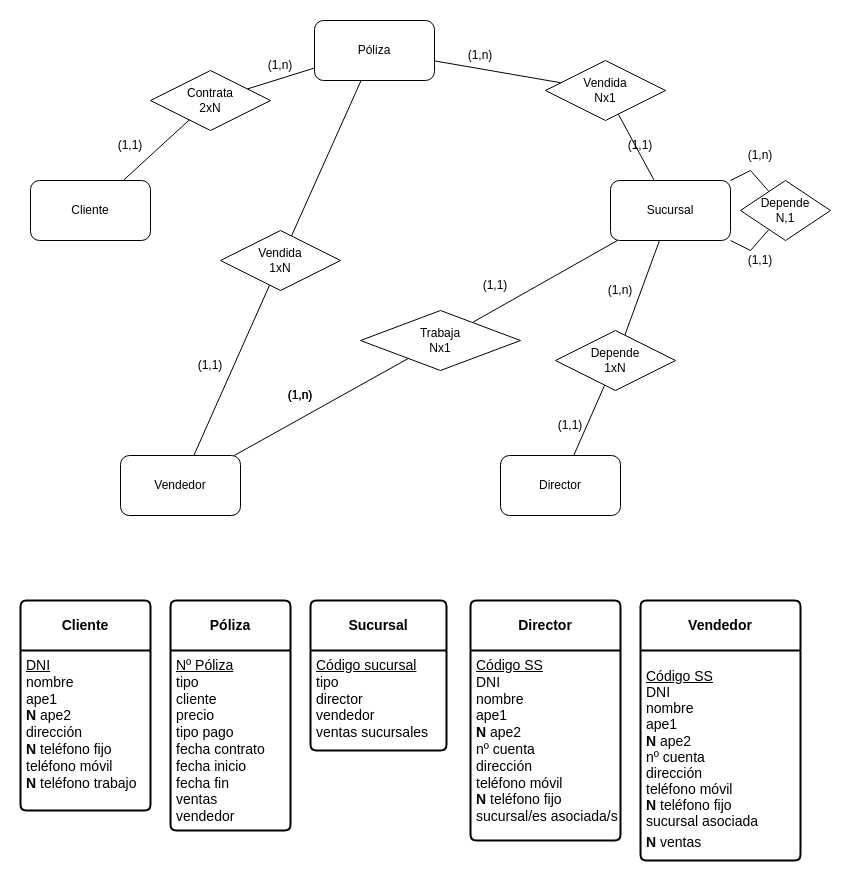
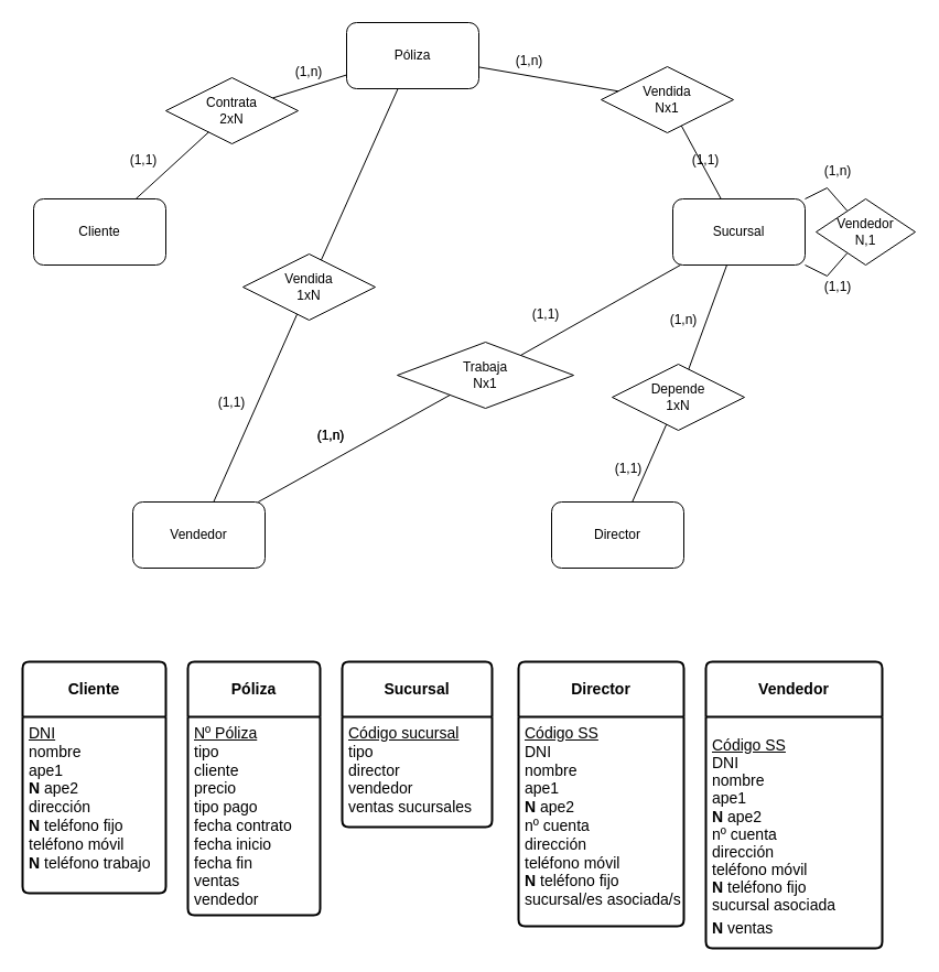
  <mxCell id="0" />
  <mxCell id="1" parent="0" />
  <mxCell id="2" value="" style="endArrow=none;html=1;rounded=0;" parent="1" source="12" target="8" edge="1"><mxGeometry relative="1" as="geometry"><mxPoint x="420" y="349" as="sourcePoint" /><mxPoint x="571" y="260" as="targetPoint" /></mxGeometry></mxCell>
  <mxCell id="3" value="" style="endArrow=none;html=1;rounded=0;entryX=0.467;entryY=0.5;entryDx=0;entryDy=0;entryPerimeter=0;" parent="1" source="9" target="4" edge="1"><mxGeometry relative="1" as="geometry"><mxPoint x="204" y="101" as="sourcePoint" /><mxPoint x="270" y="40" as="targetPoint" /></mxGeometry></mxCell>
  <mxCell id="4" value="Póliza" style="rounded=1;whiteSpace=wrap;html=1;" parent="1" vertex="1"><mxGeometry x="314" y="20" width="120" height="60" as="geometry" /></mxCell>
  <mxCell id="5" value="Cliente" style="rounded=1;whiteSpace=wrap;html=1;" parent="1" vertex="1"><mxGeometry x="30" y="180" width="120" height="60" as="geometry" /></mxCell>
  <mxCell id="6" value="Director" style="rounded=1;whiteSpace=wrap;html=1;" parent="1" vertex="1"><mxGeometry x="500" y="455" width="120" height="60" as="geometry" /></mxCell>
  <mxCell id="7" value="Vendedor" style="rounded=1;whiteSpace=wrap;html=1;" parent="1" vertex="1"><mxGeometry x="120" y="455" width="120" height="60" as="geometry" /></mxCell>
  <mxCell id="8" value="Sucursal" style="rounded=1;whiteSpace=wrap;html=1;" parent="1" vertex="1"><mxGeometry x="610" y="180" width="120" height="60" as="geometry" /></mxCell>
  <mxCell id="9" value="Contrata&lt;br&gt;2xN" style="shape=rhombus;perimeter=rhombusPerimeter;whiteSpace=wrap;html=1;align=center;" parent="1" vertex="1"><mxGeometry x="150" y="70" width="120" height="60" as="geometry" /></mxCell>
  <mxCell id="10" value="" style="endArrow=none;html=1;rounded=0;" parent="1" source="5" target="9" edge="1"><mxGeometry relative="1" as="geometry"><mxPoint x="280" y="330" as="sourcePoint" /><mxPoint x="440" y="330" as="targetPoint" /></mxGeometry></mxCell>
  <mxCell id="11" value="" style="endArrow=none;html=1;rounded=0;" parent="1" source="6" target="12" edge="1"><mxGeometry relative="1" as="geometry"><mxPoint x="280" y="330" as="sourcePoint" /><mxPoint x="360" y="390" as="targetPoint" /></mxGeometry></mxCell>
  <mxCell id="12" value="Depende&lt;br&gt;1xN" style="shape=rhombus;perimeter=rhombusPerimeter;whiteSpace=wrap;html=1;align=center;" parent="1" vertex="1"><mxGeometry x="555" y="330" width="120" height="60" as="geometry" /></mxCell>
  <mxCell id="13" value="Trabaja&lt;br&gt;Nx1" style="shape=rhombus;perimeter=rhombusPerimeter;whiteSpace=wrap;html=1;align=center;" parent="1" vertex="1"><mxGeometry x="360" y="310" width="160" height="60" as="geometry" /></mxCell>
  <mxCell id="14" value="" style="endArrow=none;html=1;rounded=0;" parent="1" source="7" target="13" edge="1"><mxGeometry relative="1" as="geometry"><mxPoint x="280" y="330" as="sourcePoint" /><mxPoint x="440" y="330" as="targetPoint" /></mxGeometry></mxCell>
  <mxCell id="15" value="" style="endArrow=none;html=1;rounded=0;" parent="1" source="8" target="13" edge="1"><mxGeometry relative="1" as="geometry"><mxPoint x="588" y="465" as="sourcePoint" /><mxPoint x="636" y="383" as="targetPoint" /></mxGeometry></mxCell>
  <mxCell id="16" value="Vendida&lt;br&gt;Nx1" style="shape=rhombus;perimeter=rhombusPerimeter;whiteSpace=wrap;html=1;align=center;" parent="1" vertex="1"><mxGeometry x="545" y="60" width="120" height="60" as="geometry" /></mxCell>
  <mxCell id="17" value="" style="endArrow=none;html=1;rounded=0;" parent="1" source="4" target="16" edge="1"><mxGeometry relative="1" as="geometry"><mxPoint x="280" y="330" as="sourcePoint" /><mxPoint x="440" y="330" as="targetPoint" /></mxGeometry></mxCell>
  <mxCell id="18" value="" style="endArrow=none;html=1;rounded=0;" parent="1" source="16" target="8" edge="1"><mxGeometry relative="1" as="geometry"><mxPoint x="280" y="330" as="sourcePoint" /><mxPoint x="440" y="330" as="targetPoint" /></mxGeometry></mxCell>
  <mxCell id="19" value="Vendida&lt;br&gt;1xN" style="shape=rhombus;perimeter=rhombusPerimeter;whiteSpace=wrap;html=1;align=center;" parent="1" vertex="1"><mxGeometry x="220" y="230" width="120" height="60" as="geometry" /></mxCell>
  <mxCell id="20" value="" style="endArrow=none;html=1;rounded=0;" parent="1" source="7" target="19" edge="1"><mxGeometry relative="1" as="geometry"><mxPoint x="280" y="330" as="sourcePoint" /><mxPoint x="440" y="330" as="targetPoint" /></mxGeometry></mxCell>
  <mxCell id="21" value="" style="endArrow=none;html=1;rounded=0;" parent="1" source="19" target="4" edge="1"><mxGeometry relative="1" as="geometry"><mxPoint x="280" y="330" as="sourcePoint" /><mxPoint x="440" y="330" as="targetPoint" /></mxGeometry></mxCell>
  <mxCell id="22" value="&lt;b&gt;Cliente&lt;/b&gt;" style="swimlane;childLayout=stackLayout;horizontal=1;startSize=50;horizontalStack=0;rounded=1;fontSize=14;fontStyle=0;strokeWidth=2;resizeParent=0;resizeLast=1;shadow=0;dashed=0;align=center;arcSize=4;whiteSpace=wrap;html=1;" parent="1" vertex="1"><mxGeometry x="20" y="600" width="130" height="210" as="geometry" /></mxCell>
  <mxCell id="23" value="&lt;font style=&quot;font-size: 14px;&quot;&gt;&lt;u&gt;&lt;span style=&quot;line-height: 107%; font-family: Calibri, sans-serif;&quot;&gt;DNI&lt;br&gt;&lt;/span&gt;&lt;/u&gt;&lt;span style=&quot;font-family: Calibri, sans-serif;&quot;&gt;nombre&lt;br&gt;ape1&lt;br&gt;&lt;b style=&quot;&quot;&gt;N &lt;/b&gt;ape2&lt;br&gt;dirección&lt;br&gt;&lt;b style=&quot;&quot;&gt;N &lt;/b&gt;teléfono fijo&lt;br&gt;teléfono móvil&lt;br&gt;&lt;b style=&quot;&quot;&gt;N &lt;/b&gt;teléfono trabajo&lt;/span&gt;&lt;/font&gt;" style="align=left;strokeColor=none;fillColor=none;spacingLeft=4;fontSize=12;verticalAlign=top;resizable=0;rotatable=0;part=1;html=1;" parent="22" vertex="1"><mxGeometry y="50" width="130" height="160" as="geometry" /></mxCell>
  <mxCell id="24" value="&lt;b&gt;Póliza&lt;/b&gt;" style="swimlane;childLayout=stackLayout;horizontal=1;startSize=50;horizontalStack=0;rounded=1;fontSize=14;fontStyle=0;strokeWidth=2;resizeParent=0;resizeLast=1;shadow=0;dashed=0;align=center;arcSize=4;whiteSpace=wrap;html=1;" parent="1" vertex="1"><mxGeometry x="170" y="600" width="120" height="230" as="geometry" /></mxCell>
  <mxCell id="25" value="&lt;font style=&quot;font-size: 14px;&quot;&gt;&lt;u&gt;&lt;font style=&quot;&quot;&gt;Nº Póliza&lt;/font&gt;&lt;br&gt;&lt;/u&gt;&lt;span style=&quot;line-height: 107%;&quot;&gt;tipo&lt;br&gt;cliente&lt;br&gt;precio&lt;br&gt;tipo pago&lt;br&gt;fecha contrato&lt;br&gt;fecha inicio&lt;br&gt;fecha fin&lt;br&gt;ventas&lt;br&gt;vendedor&lt;/span&gt;&lt;/font&gt;" style="align=left;strokeColor=none;fillColor=none;spacingLeft=4;fontSize=12;verticalAlign=top;resizable=0;rotatable=0;part=1;html=1;" parent="24" vertex="1"><mxGeometry y="50" width="120" height="180" as="geometry" /></mxCell>
  <mxCell id="26" value="&lt;b&gt;Sucursal&lt;/b&gt;" style="swimlane;childLayout=stackLayout;horizontal=1;startSize=50;horizontalStack=0;rounded=1;fontSize=14;fontStyle=0;strokeWidth=2;resizeParent=0;resizeLast=1;shadow=0;dashed=0;align=center;arcSize=4;whiteSpace=wrap;html=1;" parent="1" vertex="1"><mxGeometry x="310" y="600" width="136" height="150" as="geometry" /></mxCell>
  <mxCell id="27" value="&lt;font style=&quot;font-size: 14px;&quot;&gt;&lt;u style=&quot;&quot;&gt;Código sucursal&lt;br&gt;&lt;/u&gt;&lt;span style=&quot;line-height: 107%;&quot;&gt;tipo&lt;br&gt;director&lt;br&gt;vendedor&lt;br&gt;ventas sucursales&lt;/span&gt;&lt;/font&gt;" style="align=left;strokeColor=none;fillColor=none;spacingLeft=4;fontSize=12;verticalAlign=top;resizable=0;rotatable=0;part=1;html=1;" parent="26" vertex="1"><mxGeometry y="50" width="136" height="100" as="geometry" /></mxCell>
  <mxCell id="28" value="&lt;b&gt;Director&lt;/b&gt;" style="swimlane;childLayout=stackLayout;horizontal=1;startSize=50;horizontalStack=0;rounded=1;fontSize=14;fontStyle=0;strokeWidth=2;resizeParent=0;resizeLast=1;shadow=0;dashed=0;align=center;arcSize=4;whiteSpace=wrap;html=1;" parent="1" vertex="1"><mxGeometry x="470" y="600" width="150" height="240" as="geometry"><mxRectangle x="620" y="730" width="90" height="50" as="alternateBounds" /></mxGeometry></mxCell>
  <mxCell id="29" value="&lt;font style=&quot;font-size: 14px;&quot;&gt;&lt;u style=&quot;&quot;&gt;Código SS&lt;br&gt;&lt;/u&gt;&lt;span style=&quot;line-height: 107%; font-family: Calibri, sans-serif;&quot;&gt;DNI&lt;br&gt;nombre&lt;br&gt;ape1&lt;br&gt;&lt;b style=&quot;&quot;&gt;N &lt;/b&gt;ape2&lt;br&gt;nº cuenta&lt;br&gt;dirección&lt;br&gt;teléfono móvil&lt;br&gt;&lt;b style=&quot;&quot;&gt;N&amp;nbsp;&lt;/b&gt;teléfono fijo&lt;br&gt;sucursal/es asociada/s&lt;/span&gt;&lt;/font&gt;" style="align=left;strokeColor=none;fillColor=none;spacingLeft=4;fontSize=12;verticalAlign=top;resizable=0;rotatable=0;part=1;html=1;" parent="28" vertex="1"><mxGeometry y="50" width="150" height="190" as="geometry" /></mxCell>
  <mxCell id="30" value="&lt;b&gt;Vendedor&lt;/b&gt;" style="swimlane;childLayout=stackLayout;horizontal=1;startSize=50;horizontalStack=0;rounded=1;fontSize=14;fontStyle=0;strokeWidth=2;resizeParent=0;resizeLast=1;shadow=0;dashed=0;align=center;arcSize=4;whiteSpace=wrap;html=1;" parent="1" vertex="1"><mxGeometry x="640" y="600" width="160" height="260" as="geometry" /></mxCell>
  <mxCell id="31" value="&lt;p style=&quot;line-height: 126%;&quot; class=&quot;MsoNormal&quot;&gt;&lt;font style=&quot;font-size: 14px;&quot;&gt;&lt;u style=&quot;border-color: var(--border-color);&quot;&gt;Código SS&lt;br style=&quot;border-color: var(--border-color);&quot;&gt;&lt;/u&gt;DNI&lt;br style=&quot;border-color: var(--border-color);&quot;&gt;nombre&lt;br style=&quot;border-color: var(--border-color);&quot;&gt;ape1&lt;br style=&quot;border-color: var(--border-color);&quot;&gt;&lt;b style=&quot;border-color: var(--border-color);&quot;&gt;N&amp;nbsp;&lt;/b&gt;ape2&lt;br style=&quot;border-color: var(--border-color);&quot;&gt;nº cuenta&lt;br style=&quot;border-color: var(--border-color);&quot;&gt;dirección&lt;br style=&quot;border-color: var(--border-color);&quot;&gt;teléfono móvil&lt;br style=&quot;border-color: var(--border-color);&quot;&gt;&lt;b style=&quot;border-color: var(--border-color);&quot;&gt;N&amp;nbsp;&lt;/b&gt;teléfono fijo&lt;br style=&quot;border-color: var(--border-color);&quot;&gt;sucursal asociada&lt;/font&gt;&lt;/p&gt;&lt;p style=&quot;line-height: 0%;&quot; class=&quot;MsoNormal&quot;&gt;&lt;font style=&quot;font-size: 14px;&quot;&gt;&lt;b&gt;N&amp;nbsp;&lt;/b&gt;ventas&lt;/font&gt;&lt;/p&gt;" style="align=left;strokeColor=none;fillColor=none;spacingLeft=4;fontSize=12;verticalAlign=top;resizable=0;rotatable=0;part=1;html=1;" parent="30" vertex="1"><mxGeometry y="50" width="160" height="210" as="geometry" /></mxCell>
  <mxCell id="32" value="(1,1)" style="text;html=1;strokeColor=none;fillColor=none;align=center;verticalAlign=middle;whiteSpace=wrap;rounded=0;" parent="1" vertex="1"><mxGeometry x="100" y="130" width="60" height="30" as="geometry" /></mxCell>
  <mxCell id="33" value="(1,n)" style="text;html=1;strokeColor=none;fillColor=none;align=center;verticalAlign=middle;whiteSpace=wrap;rounded=0;" parent="1" vertex="1"><mxGeometry x="250" y="50" width="60" height="30" as="geometry" /></mxCell>
  <mxCell id="34" value="(1,1)" style="text;html=1;strokeColor=none;fillColor=none;align=center;verticalAlign=middle;whiteSpace=wrap;rounded=0;" parent="1" vertex="1"><mxGeometry x="180" y="350" width="60" height="30" as="geometry" /></mxCell>
  <mxCell id="35" value="(1,1)" style="text;html=1;strokeColor=none;fillColor=none;align=center;verticalAlign=middle;whiteSpace=wrap;rounded=0;" parent="1" vertex="1"><mxGeometry x="465" y="270" width="60" height="30" as="geometry" /></mxCell>
  <mxCell id="36" value="(1,n)" style="text;html=1;strokeColor=none;fillColor=none;align=center;verticalAlign=middle;whiteSpace=wrap;rounded=0;" parent="1" vertex="1"><mxGeometry x="270" y="380" width="60" height="30" as="geometry" /></mxCell>
  <mxCell id="37" value="(1,n)" style="text;html=1;strokeColor=none;fillColor=none;align=center;verticalAlign=middle;whiteSpace=wrap;rounded=0;" parent="1" vertex="1"><mxGeometry x="270" y="380" width="60" height="30" as="geometry" /></mxCell>
  <mxCell id="38" value="(1,1)" style="text;html=1;strokeColor=none;fillColor=none;align=center;verticalAlign=middle;whiteSpace=wrap;rounded=0;" parent="1" vertex="1"><mxGeometry x="540" y="410" width="60" height="30" as="geometry" /></mxCell>
  <mxCell id="39" value="(1,n)" style="text;html=1;strokeColor=none;fillColor=none;align=center;verticalAlign=middle;whiteSpace=wrap;rounded=0;" parent="1" vertex="1"><mxGeometry x="450" y="40" width="60" height="30" as="geometry" /></mxCell>
  <mxCell id="40" value="(1,1)" style="text;html=1;strokeColor=none;fillColor=none;align=center;verticalAlign=middle;whiteSpace=wrap;rounded=0;" parent="1" vertex="1"><mxGeometry x="610" y="130" width="60" height="30" as="geometry" /></mxCell>
  <mxCell id="41" value="" style="endArrow=none;html=1;rounded=0;" parent="1" source="43" target="8" edge="1"><mxGeometry relative="1" as="geometry"><mxPoint x="230" y="310" as="sourcePoint" /><mxPoint x="390" y="310" as="targetPoint" /><Array as="points"><mxPoint x="750" y="250" /></Array></mxGeometry></mxCell>
  <mxCell id="42" value="" style="endArrow=none;html=1;rounded=0;" parent="1" source="8" target="43" edge="1"><mxGeometry relative="1" as="geometry"><mxPoint x="730" y="203" as="sourcePoint" /><mxPoint x="730" y="218" as="targetPoint" /><Array as="points"><mxPoint x="750" y="170" /></Array></mxGeometry></mxCell>
- <mxCell id="43" value="Depende&lt;br&gt;N,1" style="shape=rhombus;perimeter=rhombusPerimeter;whiteSpace=wrap;html=1;align=center;" parent="1" vertex="1"><mxGeometry x="740" y="180" width="90" height="60" as="geometry" /></mxCell>
+ <mxCell id="43" value="Vendedor&lt;br&gt;N,1" style="shape=rhombus;perimeter=rhombusPerimeter;whiteSpace=wrap;html=1;align=center;" parent="1" vertex="1"><mxGeometry x="740" y="180" width="90" height="60" as="geometry" /></mxCell>
  <mxCell id="44" value="(1,n)" style="text;html=1;strokeColor=none;fillColor=none;align=center;verticalAlign=middle;whiteSpace=wrap;rounded=0;" parent="1" vertex="1"><mxGeometry x="730" y="140" width="60" height="30" as="geometry" /></mxCell>
  <mxCell id="45" value="(1,1)" style="text;html=1;strokeColor=none;fillColor=none;align=center;verticalAlign=middle;whiteSpace=wrap;rounded=0;" parent="1" vertex="1"><mxGeometry x="730" y="245" width="60" height="30" as="geometry" /></mxCell>
  <mxCell id="46" value="(1,n)" style="text;html=1;strokeColor=none;fillColor=none;align=center;verticalAlign=middle;whiteSpace=wrap;rounded=0;" parent="1" vertex="1"><mxGeometry x="590" y="275" width="60" height="30" as="geometry" /></mxCell>
